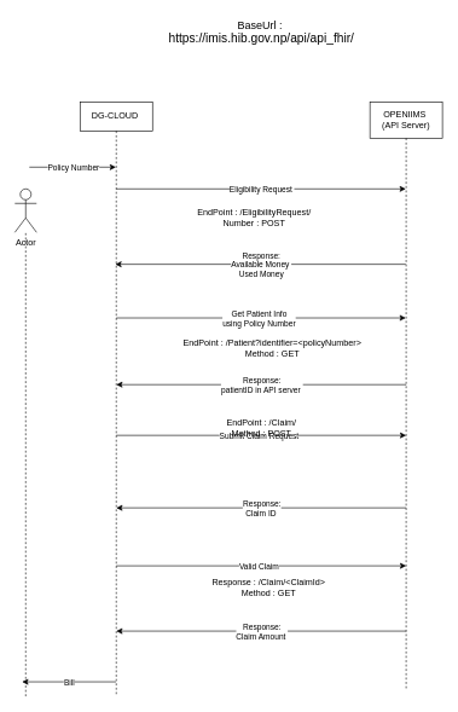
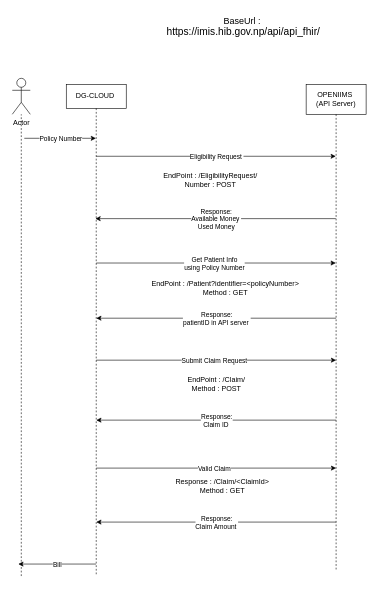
  <mxCell id="0" />
  <mxCell id="1" parent="0" />
  <mxCell id="2" value="DG-CLOUD&amp;nbsp;" style="shape=umlLifeline;perimeter=lifelinePerimeter;whiteSpace=wrap;html=1;container=0;dropTarget=0;collapsible=0;recursiveResize=0;outlineConnect=0;portConstraint=eastwest;newEdgeStyle={&quot;edgeStyle&quot;:&quot;elbowEdgeStyle&quot;,&quot;elbow&quot;:&quot;vertical&quot;,&quot;curved&quot;:0,&quot;rounded&quot;:0};" parent="1" vertex="1"><mxGeometry x="110" y="140" width="100" height="820" as="geometry" /></mxCell>
  <mxCell id="3" value="OPENIIMS&amp;nbsp;&lt;br&gt;(API Server)" style="shape=umlLifeline;perimeter=lifelinePerimeter;whiteSpace=wrap;html=1;container=0;dropTarget=0;collapsible=0;recursiveResize=0;outlineConnect=0;portConstraint=eastwest;newEdgeStyle={&quot;edgeStyle&quot;:&quot;elbowEdgeStyle&quot;,&quot;elbow&quot;:&quot;vertical&quot;,&quot;curved&quot;:0,&quot;rounded&quot;:0};size=50;" parent="1" vertex="1"><mxGeometry x="510" y="140" width="100" height="810" as="geometry" /></mxCell>
- <mxCell id="4" value="Actor" style="shape=umlActor;verticalLabelPosition=bottom;verticalAlign=top;html=1;outlineConnect=0;" parent="1" vertex="1"><mxGeometry x="20" y="260" width="30" height="60" as="geometry" /></mxCell>
+ <mxCell id="4" value="Actor" style="shape=umlActor;verticalLabelPosition=bottom;verticalAlign=top;html=1;outlineConnect=0;" parent="1" vertex="1"><mxGeometry x="20" y="130" width="30" height="60" as="geometry" /></mxCell>
  <mxCell id="5" value="" style="endArrow=none;dashed=1;html=1;rounded=0;" parent="1" target="4" edge="1"><mxGeometry width="50" height="50" relative="1" as="geometry"><mxPoint x="35" y="960" as="sourcePoint" /><mxPoint x="70" y="260" as="targetPoint" /></mxGeometry></mxCell>
  <mxCell id="6" value="" style="endArrow=classic;html=1;rounded=0;" parent="1" target="2" edge="1"><mxGeometry relative="1" as="geometry"><mxPoint x="40" y="230" as="sourcePoint" /><mxPoint x="140" y="230" as="targetPoint" /></mxGeometry></mxCell>
  <mxCell id="7" value="Policy Number" style="edgeLabel;resizable=0;html=1;align=center;verticalAlign=middle;" parent="6" connectable="0" vertex="1"><mxGeometry relative="1" as="geometry" /></mxCell>
  <mxCell id="8" value="" style="endArrow=classic;html=1;rounded=0;" edge="1" parent="1" target="3"><mxGeometry relative="1" as="geometry"><mxPoint x="160" y="260" as="sourcePoint" /><mxPoint x="280" y="260" as="targetPoint" /></mxGeometry></mxCell>
  <mxCell id="9" value="Eligibility Request&amp;nbsp;" style="edgeLabel;resizable=0;html=1;align=center;verticalAlign=middle;" connectable="0" vertex="1" parent="8"><mxGeometry relative="1" as="geometry" /></mxCell>
  <mxCell id="10" value="EndPoint : /EligibilityRequest/&lt;br&gt;Number : POST" style="text;html=1;align=center;verticalAlign=middle;resizable=0;points=[];autosize=1;strokeColor=none;fillColor=none;" vertex="1" parent="1"><mxGeometry x="260" y="280" width="180" height="40" as="geometry" /></mxCell>
- <mxCell id="11" value="&lt;font style=&quot;font-size: 15px;&quot;&gt;BaseUrl :&amp;nbsp;&lt;/font&gt;&lt;br&gt;&lt;font style=&quot;font-size: 17px;&quot;&gt;https://imis.hib.gov.np/api/api_fhir/&lt;/font&gt;" style="text;html=1;align=center;verticalAlign=middle;resizable=0;points=[];autosize=1;strokeColor=none;fillColor=none;" vertex="1" parent="1"><mxGeometry x="220" y="20" width="280" height="50" as="geometry" /></mxCell>
+ <mxCell id="11" value="&lt;font style=&quot;font-size: 15px;&quot;&gt;BaseUrl :&amp;nbsp;&lt;/font&gt;&lt;br&gt;&lt;font style=&quot;font-size: 17px;&quot;&gt;https://imis.hib.gov.np/api/api_fhir/&lt;/font&gt;" style="text;html=1;align=center;verticalAlign=middle;resizable=0;points=[];autosize=1;strokeColor=none;fillColor=none;" vertex="1" parent="1"><mxGeometry x="265" y="20" width="280" height="50" as="geometry" /></mxCell>
  <mxCell id="12" value="" style="endArrow=classic;html=1;rounded=0;" edge="1" parent="1"><mxGeometry relative="1" as="geometry"><mxPoint x="559.5" y="364" as="sourcePoint" /><mxPoint x="158.682" y="364" as="targetPoint" /></mxGeometry></mxCell>
  <mxCell id="13" value="Response:&lt;br&gt;Available Money&amp;nbsp;&lt;br&gt;Used Money" style="edgeLabel;resizable=0;html=1;align=center;verticalAlign=middle;" connectable="0" vertex="1" parent="12"><mxGeometry relative="1" as="geometry" /></mxCell>
  <mxCell id="14" value="" style="endArrow=classic;html=1;rounded=0;" edge="1" parent="1" target="3"><mxGeometry relative="1" as="geometry"><mxPoint x="160" y="438" as="sourcePoint" /><mxPoint x="359.5" y="438" as="targetPoint" /></mxGeometry></mxCell>
  <mxCell id="15" value="Get Patient Info &lt;br&gt;using Policy Number" style="edgeLabel;resizable=0;html=1;align=center;verticalAlign=middle;" connectable="0" vertex="1" parent="14"><mxGeometry relative="1" as="geometry"><mxPoint x="-4" as="offset" /></mxGeometry></mxCell>
  <mxCell id="16" value="EndPoint : /Patient?identifier=&amp;lt;policyNumber&amp;gt;&lt;br&gt;Method : GET" style="text;html=1;align=center;verticalAlign=middle;resizable=0;points=[];autosize=1;strokeColor=none;fillColor=none;" vertex="1" parent="1"><mxGeometry x="240" y="460" width="270" height="40" as="geometry" /></mxCell>
  <mxCell id="17" value="" style="endArrow=classic;html=1;rounded=0;" edge="1" parent="1"><mxGeometry relative="1" as="geometry"><mxPoint x="560" y="530" as="sourcePoint" /><mxPoint x="160" y="530" as="targetPoint" /></mxGeometry></mxCell>
  <mxCell id="18" value="Response:&lt;br&gt;patientID in API server&amp;nbsp;" style="edgeLabel;resizable=0;html=1;align=center;verticalAlign=middle;" connectable="0" vertex="1" parent="17"><mxGeometry relative="1" as="geometry" /></mxCell>
  <mxCell id="19" value="" style="endArrow=classic;html=1;rounded=0;" edge="1" parent="1"><mxGeometry relative="1" as="geometry"><mxPoint x="160" y="600" as="sourcePoint" /><mxPoint x="560" y="600" as="targetPoint" /></mxGeometry></mxCell>
  <mxCell id="20" value="Submit Claim Request" style="edgeLabel;resizable=0;html=1;align=center;verticalAlign=middle;" connectable="0" vertex="1" parent="19"><mxGeometry relative="1" as="geometry"><mxPoint x="-4" as="offset" /></mxGeometry></mxCell>
- <mxCell id="21" value="EndPoint : /Claim/&lt;br&gt;Method : POST" style="text;html=1;align=center;verticalAlign=middle;resizable=0;points=[];autosize=1;strokeColor=none;fillColor=none;" vertex="1" parent="1"><mxGeometry x="300" y="570" width="120" height="40" as="geometry" /></mxCell>
+ <mxCell id="21" value="EndPoint : /Claim/&lt;br&gt;Method : POST" style="text;html=1;align=center;verticalAlign=middle;resizable=0;points=[];autosize=1;strokeColor=none;fillColor=none;" vertex="1" parent="1"><mxGeometry x="300" y="620" width="120" height="40" as="geometry" /></mxCell>
  <mxCell id="22" value="" style="endArrow=classic;html=1;rounded=0;" edge="1" parent="1"><mxGeometry relative="1" as="geometry"><mxPoint x="560" y="700" as="sourcePoint" /><mxPoint x="160" y="700" as="targetPoint" /></mxGeometry></mxCell>
  <mxCell id="23" value="Response:&lt;br&gt;Claim ID&amp;nbsp;" style="edgeLabel;resizable=0;html=1;align=center;verticalAlign=middle;" connectable="0" vertex="1" parent="22"><mxGeometry relative="1" as="geometry" /></mxCell>
  <mxCell id="24" value="" style="endArrow=classic;html=1;rounded=0;" edge="1" parent="1"><mxGeometry relative="1" as="geometry"><mxPoint x="160" y="780" as="sourcePoint" /><mxPoint x="560" y="780" as="targetPoint" /></mxGeometry></mxCell>
  <mxCell id="25" value="Valid Claim" style="edgeLabel;resizable=0;html=1;align=center;verticalAlign=middle;" connectable="0" vertex="1" parent="24"><mxGeometry relative="1" as="geometry"><mxPoint x="-4" as="offset" /></mxGeometry></mxCell>
  <mxCell id="26" value="Response : /Claim/&amp;lt;ClaimId&amp;gt;&lt;br&gt;Method : GET" style="text;html=1;align=center;verticalAlign=middle;resizable=0;points=[];autosize=1;strokeColor=none;fillColor=none;" vertex="1" parent="1"><mxGeometry x="285" y="790" width="170" height="40" as="geometry" /></mxCell>
  <mxCell id="27" value="" style="endArrow=classic;html=1;rounded=0;" edge="1" parent="1"><mxGeometry relative="1" as="geometry"><mxPoint x="560" y="870" as="sourcePoint" /><mxPoint x="160" y="870" as="targetPoint" /></mxGeometry></mxCell>
  <mxCell id="28" value="Response:&lt;br&gt;Claim Amount&amp;nbsp;" style="edgeLabel;resizable=0;html=1;align=center;verticalAlign=middle;" connectable="0" vertex="1" parent="27"><mxGeometry relative="1" as="geometry" /></mxCell>
  <mxCell id="29" value="" style="endArrow=classic;html=1;rounded=0;" edge="1" parent="1" source="2"><mxGeometry relative="1" as="geometry"><mxPoint x="270" y="970" as="sourcePoint" /><mxPoint x="30" y="940" as="targetPoint" /></mxGeometry></mxCell>
  <mxCell id="30" value="Bill" style="edgeLabel;resizable=0;html=1;align=center;verticalAlign=middle;" connectable="0" vertex="1" parent="29"><mxGeometry relative="1" as="geometry" /></mxCell>
